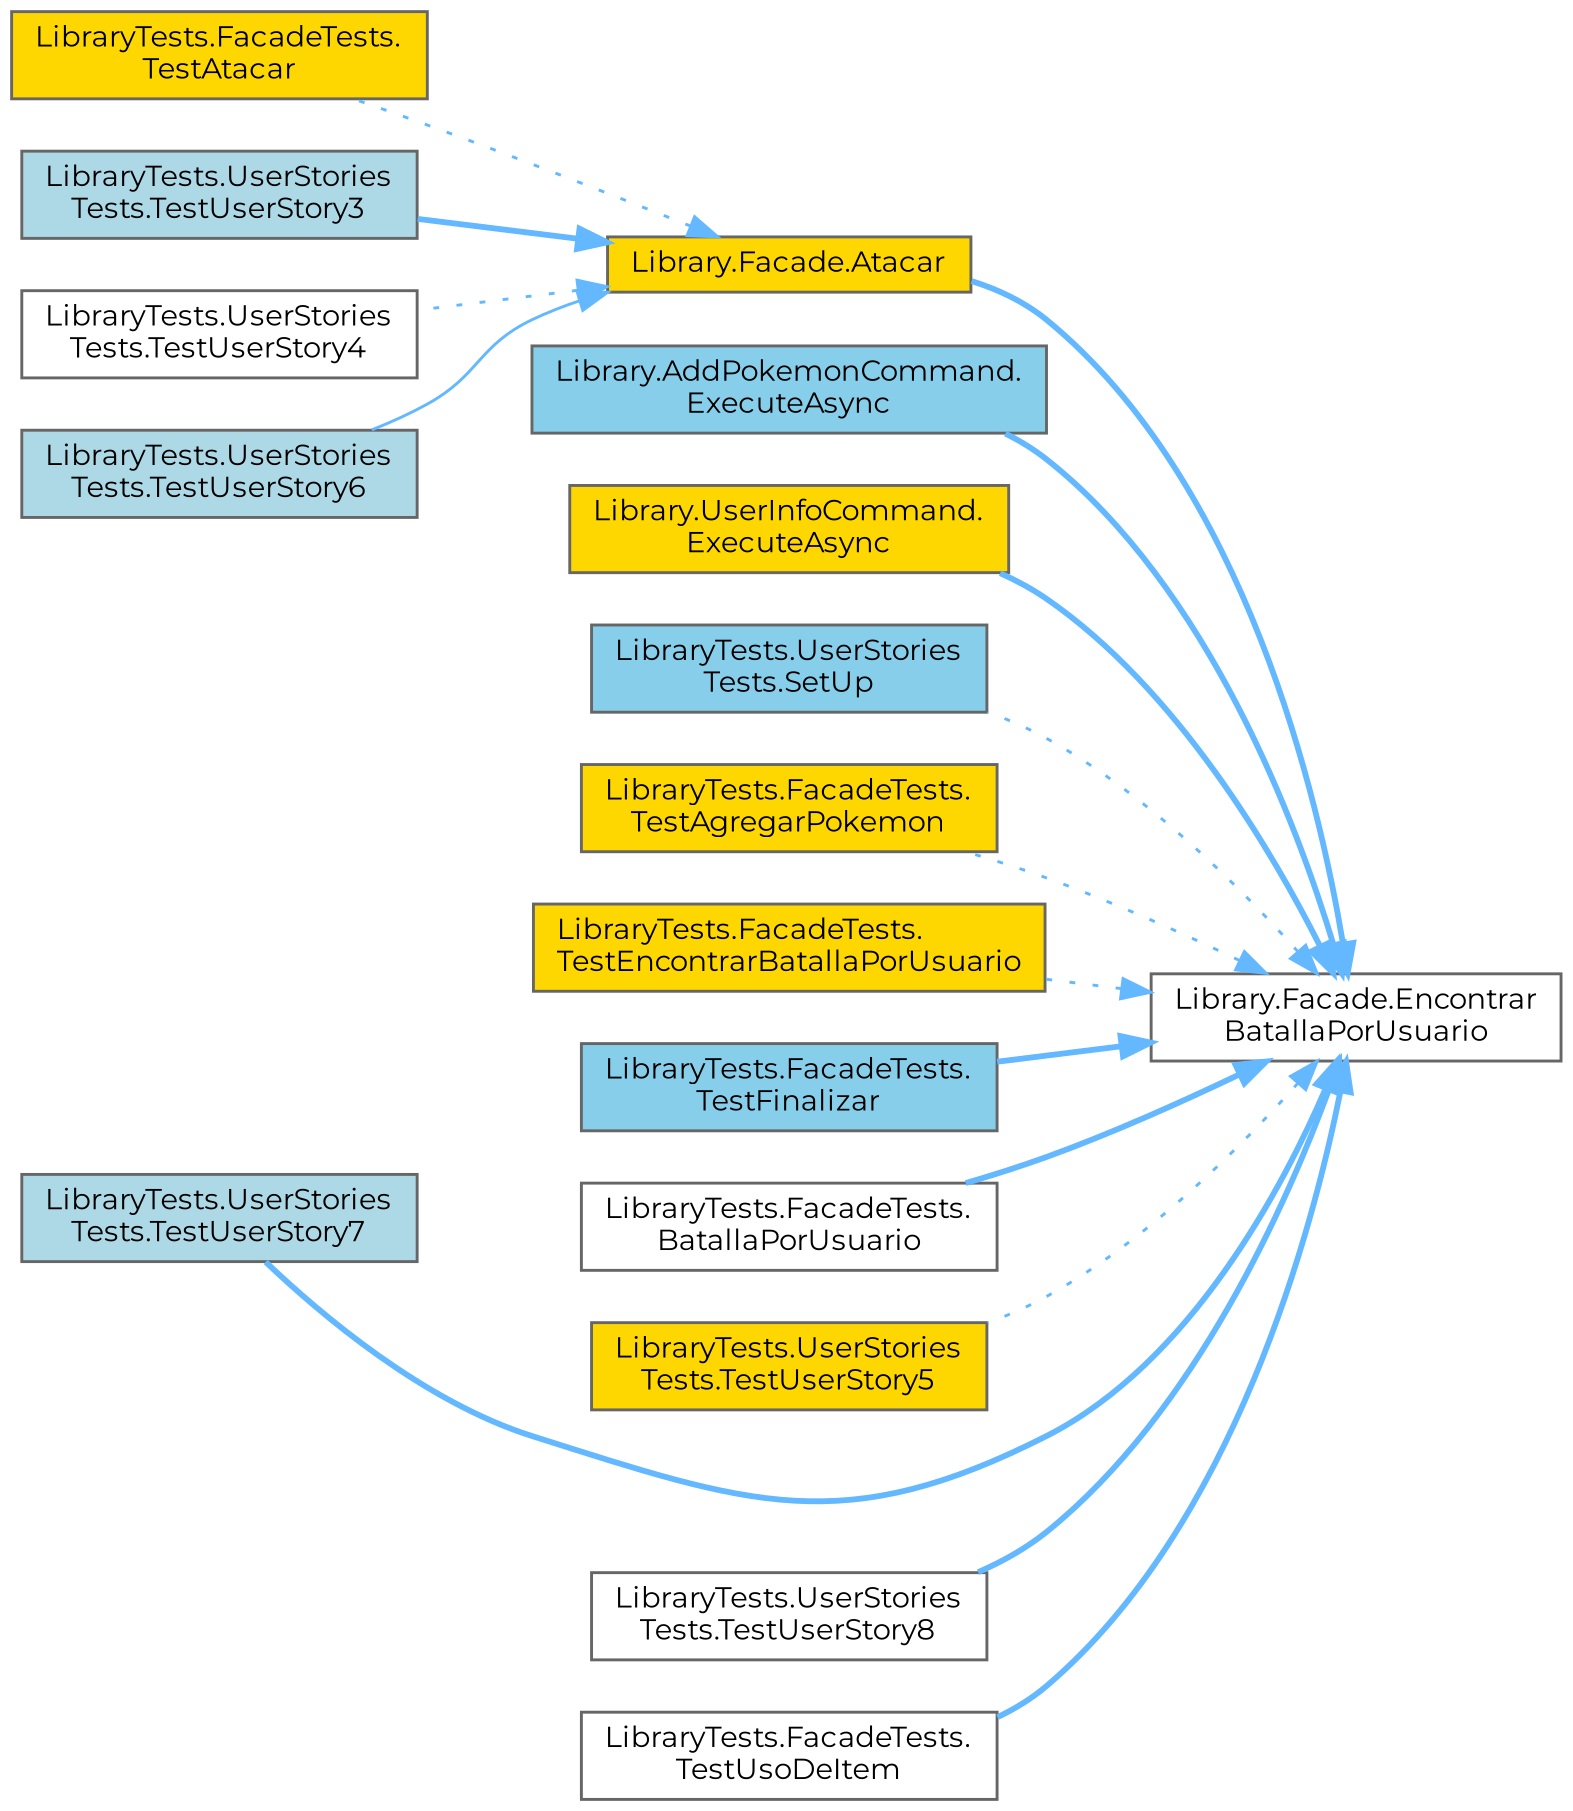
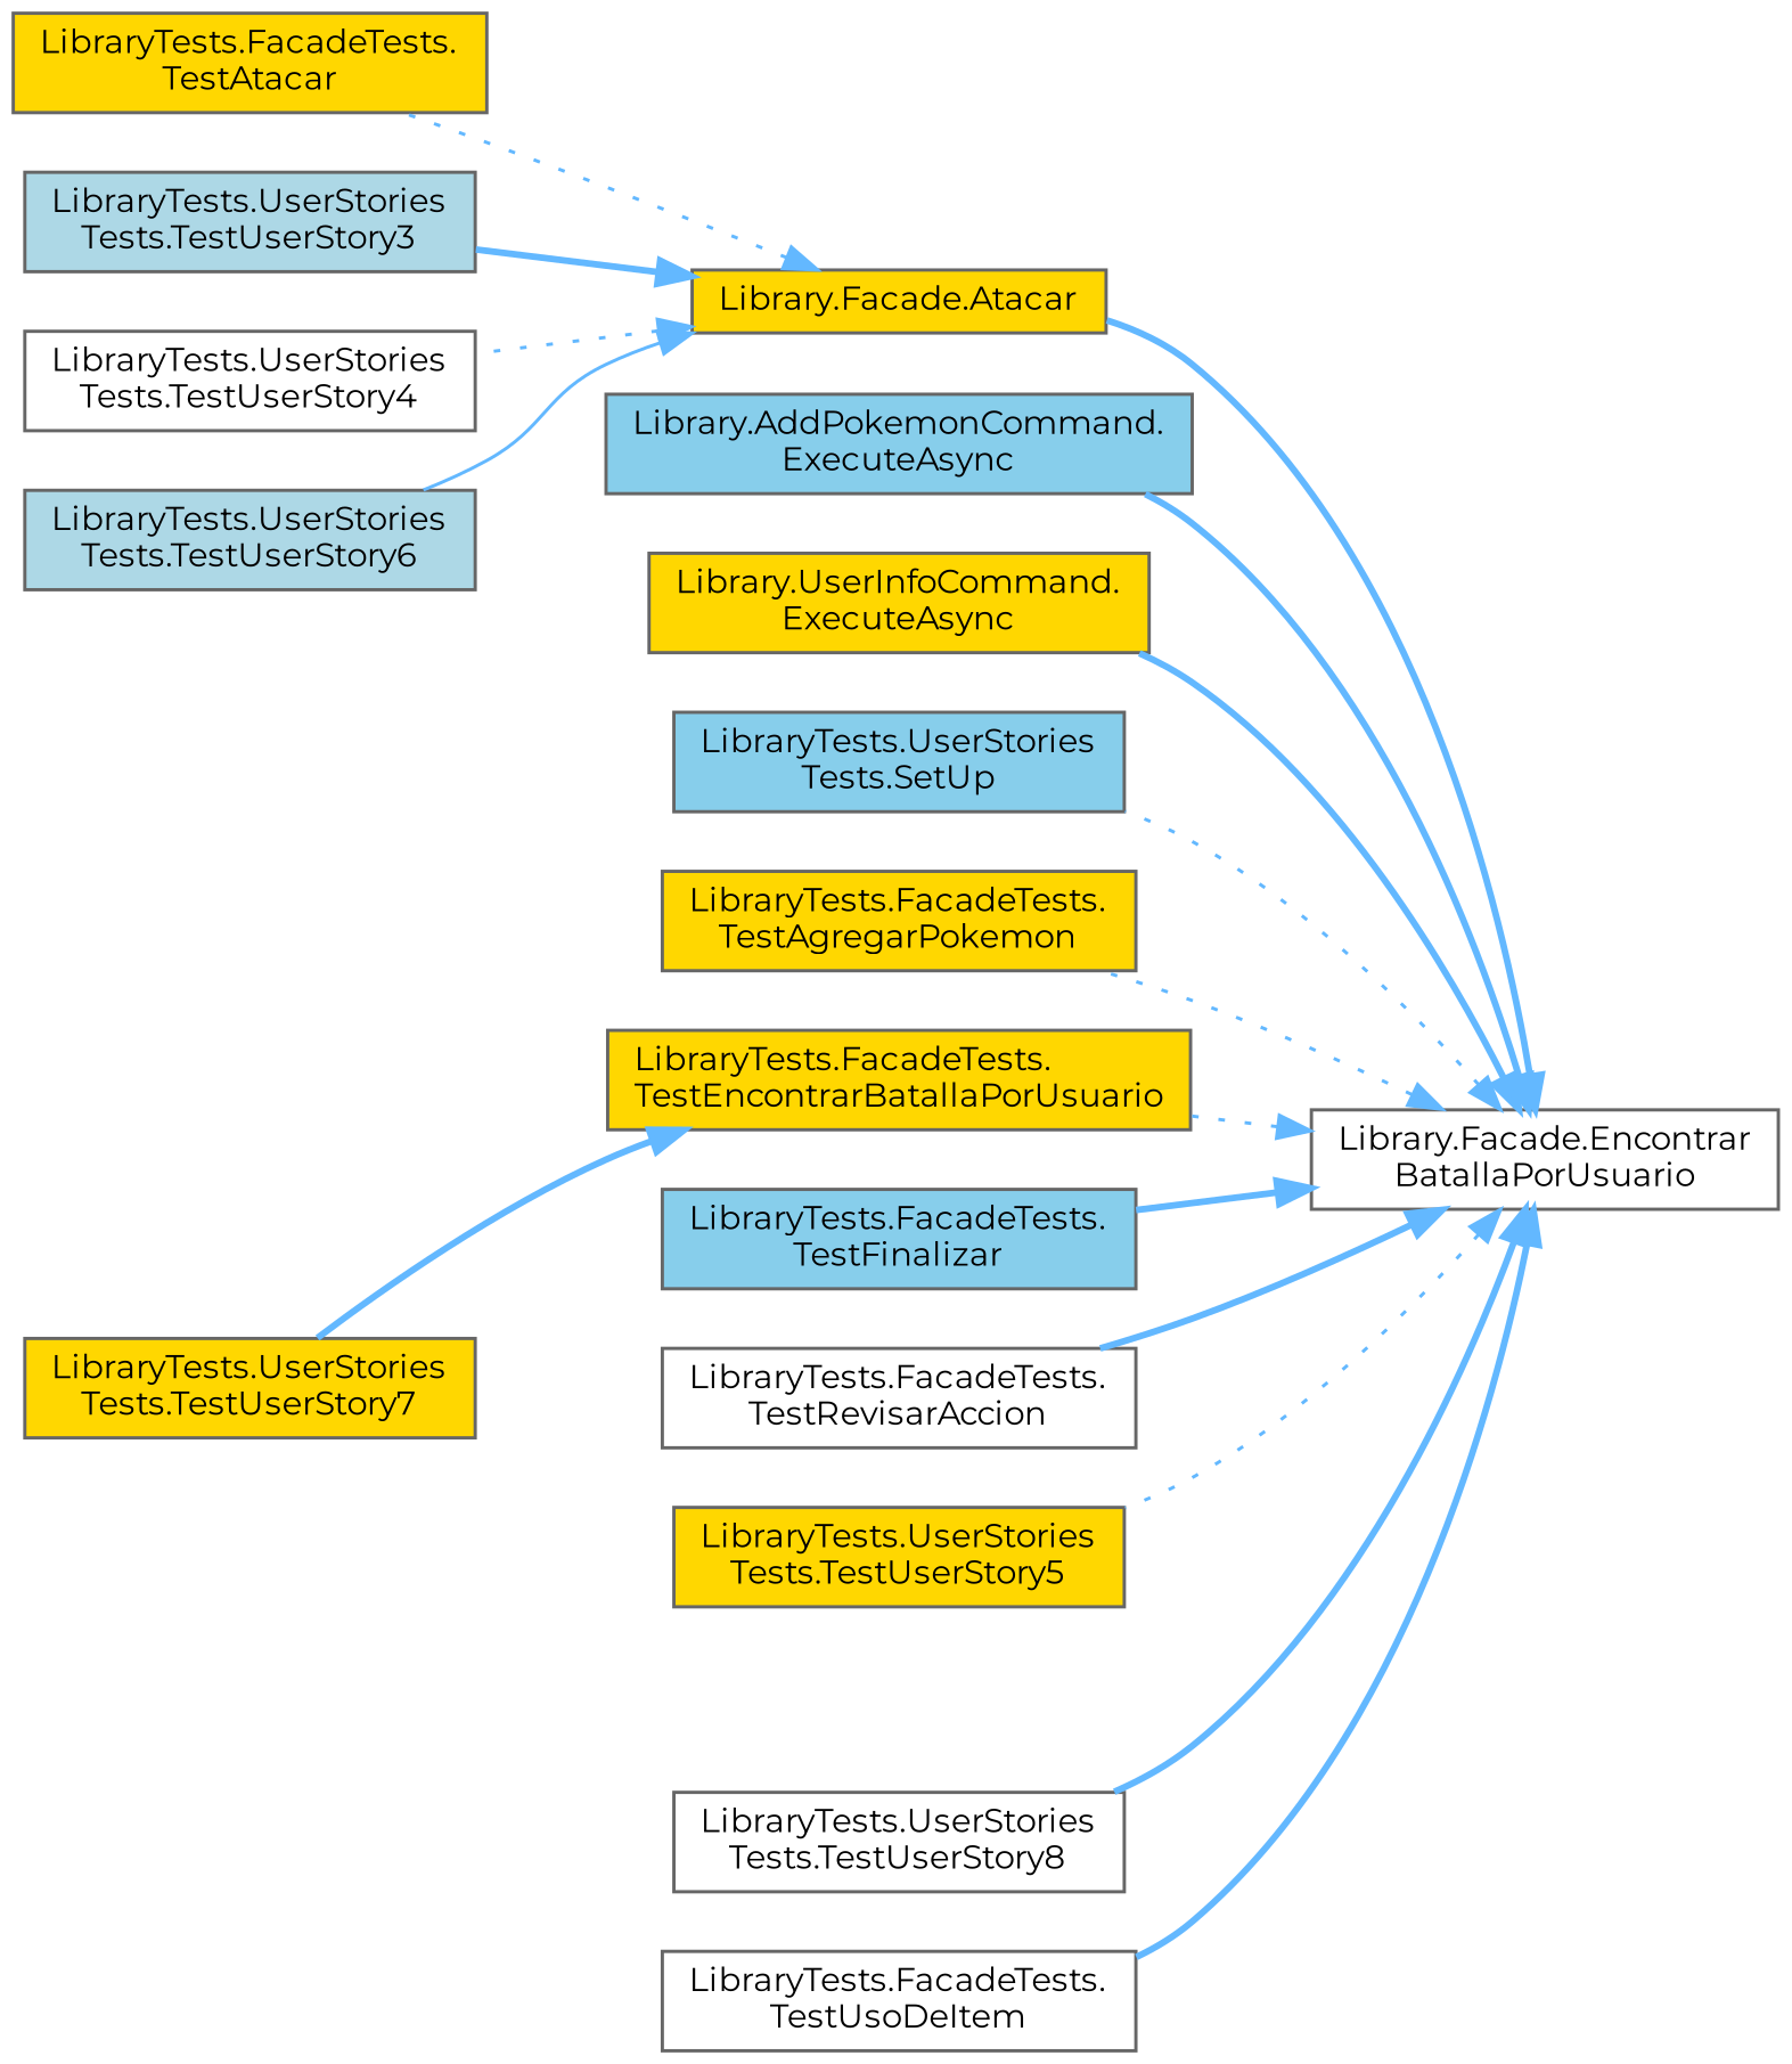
  digraph {
    fontname=Montserrat
    rankdir=RL
    node [color=grey40 fillcolor=gold fontname=Montserrat fontsize=10 shape=box style=filled]
    edge [color=steelblue1 dir=back fontname=Montserrat fontsize=10 labelfontname=Helvetica labelfontsize=10 style=bold]
    n1 [color=gray40 fillcolor=white fontcolor=black height=0.2 label="Library.Facade.Encontrar\lBatallaPorUsuario" width=0.4]
    n2 [height=0.2 label="Library.Facade.Atacar" width=0.4]
    n3 [fillcolor=skyblue height=0.2 label="Library.AddPokemonCommand.\lExecuteAsync" width=0.4]
    n4 [height=0.2 label="Library.UserInfoCommand.\lExecuteAsync" width=0.4]
    n5 [fillcolor=skyblue height=0.2 label="LibraryTests.UserStories\lTests.SetUp" width=0.4]
    n6 [height=0.2 label="LibraryTests.FacadeTests.\lTestAgregarPokemon" width=0.4]
    n7 [height=0.2 label="LibraryTests.FacadeTests.\lTestEncontrarBatallaPorUsuario" width=0.4]
    n8 [fillcolor=skyblue height=0.2 label="LibraryTests.FacadeTests.\lTestFinalizar" width=0.4]
-   n9 [fillcolor=white height=0.2 label="LibraryTests.FacadeTests.\lBatallaPorUsuario" width=0.4]
+   n9 [fillcolor=white height=0.2 label="LibraryTests.FacadeTests.\lTestRevisarAccion" width=0.4]
    n10 [height=0.2 label="LibraryTests.UserStories\lTests.TestUserStory5" width=0.4]
-   n11 [fillcolor=lightblue height=0.2 label="LibraryTests.UserStories\lTests.TestUserStory7" width=0.4]
+   n11 [height=0.2 label="LibraryTests.UserStories\lTests.TestUserStory7" width=0.4]
    n12 [fillcolor=white height=0.2 label="LibraryTests.UserStories\lTests.TestUserStory8" width=0.4]
    n13 [fillcolor=white height=0.2 label="LibraryTests.FacadeTests.\lTestUsoDeItem" width=0.4]
    n14 [height=0.2 label="LibraryTests.FacadeTests.\lTestAtacar" width=0.4]
    n15 [fillcolor=lightblue height=0.2 label="LibraryTests.UserStories\lTests.TestUserStory3" width=0.4]
    n16 [fillcolor=white height=0.2 label="LibraryTests.UserStories\lTests.TestUserStory4" width=0.4]
    n17 [fillcolor=lightblue height=0.2 label="LibraryTests.UserStories\lTests.TestUserStory6" width=0.4]
    n1 -> n2
    n1 -> n3
    n1 -> n4
    n1 -> n5 [style=dotted]
    n1 -> n6 [style=dotted]
    n1 -> n7 [style=dotted]
    n1 -> n8
    n1 -> n9
    n1 -> n10 [style=dotted]
-   n1 -> n11
+   n7 -> n11
    n1 -> n12
    n1 -> n13
    n2 -> n14 [style=dotted]
    n2 -> n15
    n2 -> n16 [style=dotted]
    n2 -> n17 [style=solid]
  }
